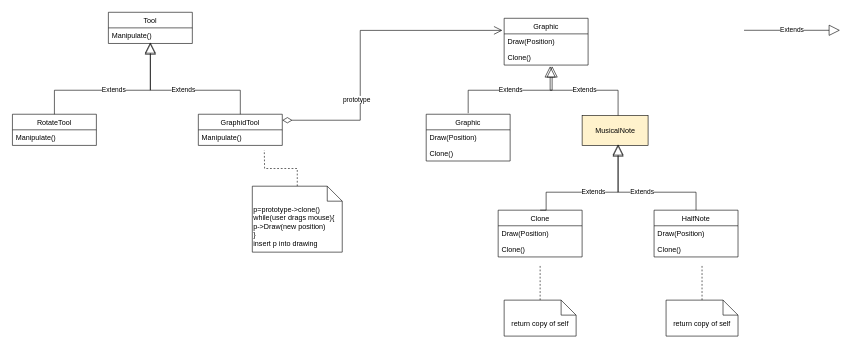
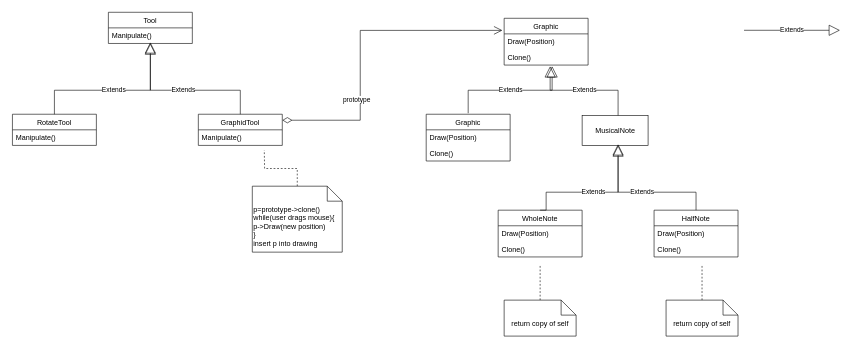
  <mxCell id="0" />
  <mxCell id="1" parent="0" />
  <mxCell id="2" value="Tool" style="swimlane;fontStyle=0;childLayout=stackLayout;horizontal=1;startSize=26;fillColor=none;horizontalStack=0;resizeParent=1;resizeParentMax=0;resizeLast=0;collapsible=1;marginBottom=0;" parent="1" vertex="1"><mxGeometry x="180" y="20" width="140" height="52" as="geometry" /></mxCell>
  <mxCell id="3" value="Manipulate()" style="text;strokeColor=none;fillColor=none;align=left;verticalAlign=top;spacingLeft=4;spacingRight=4;overflow=hidden;rotatable=0;points=[[0,0.5],[1,0.5]];portConstraint=eastwest;" parent="2" vertex="1"><mxGeometry y="26" width="140" height="26" as="geometry" /></mxCell>
  <mxCell id="4" value="RotateTool" style="swimlane;fontStyle=0;childLayout=stackLayout;horizontal=1;startSize=26;fillColor=none;horizontalStack=0;resizeParent=1;resizeParentMax=0;resizeLast=0;collapsible=1;marginBottom=0;" parent="1" vertex="1"><mxGeometry x="20" y="190" width="140" height="52" as="geometry" /></mxCell>
  <mxCell id="5" value="Manipulate()" style="text;strokeColor=none;fillColor=none;align=left;verticalAlign=top;spacingLeft=4;spacingRight=4;overflow=hidden;rotatable=0;points=[[0,0.5],[1,0.5]];portConstraint=eastwest;" parent="4" vertex="1"><mxGeometry y="26" width="140" height="26" as="geometry" /></mxCell>
  <mxCell id="6" value="GraphidTool" style="swimlane;fontStyle=0;childLayout=stackLayout;horizontal=1;startSize=26;fillColor=none;horizontalStack=0;resizeParent=1;resizeParentMax=0;resizeLast=0;collapsible=1;marginBottom=0;" parent="1" vertex="1"><mxGeometry x="330" y="190" width="140" height="52" as="geometry" /></mxCell>
  <mxCell id="7" value="Manipulate()" style="text;strokeColor=none;fillColor=none;align=left;verticalAlign=top;spacingLeft=4;spacingRight=4;overflow=hidden;rotatable=0;points=[[0,0.5],[1,0.5]];portConstraint=eastwest;" parent="6" vertex="1"><mxGeometry y="26" width="140" height="26" as="geometry" /></mxCell>
  <mxCell id="8" style="edgeStyle=orthogonalEdgeStyle;rounded=0;orthogonalLoop=1;jettySize=auto;html=1;dashed=1;endArrow=none;endFill=0;" edge="1" parent="1" source="9"><mxGeometry relative="1" as="geometry"><mxPoint x="440" y="250" as="targetPoint" /></mxGeometry></mxCell>
  <mxCell id="9" value="p=prototype-&amp;gt;clone()&lt;br&gt;while(user drags mouse){&lt;br&gt;p-&amp;gt;Draw(new position)&lt;br&gt;}&lt;br&gt;insert p into drawing" style="shape=note2;boundedLbl=1;whiteSpace=wrap;html=1;size=25;verticalAlign=top;align=left;fontSize=12;" parent="1" vertex="1"><mxGeometry x="420" y="310" width="150" height="110" as="geometry" /></mxCell>
  <mxCell id="10" value="Graphic" style="swimlane;fontStyle=0;childLayout=stackLayout;horizontal=1;startSize=26;fillColor=none;horizontalStack=0;resizeParent=1;resizeParentMax=0;resizeLast=0;collapsible=1;marginBottom=0;" parent="1" vertex="1"><mxGeometry x="840" y="30" width="140" height="78" as="geometry" /></mxCell>
  <mxCell id="11" value="Draw(Position)" style="text;strokeColor=none;fillColor=none;align=left;verticalAlign=top;spacingLeft=4;spacingRight=4;overflow=hidden;rotatable=0;points=[[0,0.5],[1,0.5]];portConstraint=eastwest;" parent="10" vertex="1"><mxGeometry y="26" width="140" height="26" as="geometry" /></mxCell>
  <mxCell id="12" value="Clone()" style="text;strokeColor=none;fillColor=none;align=left;verticalAlign=top;spacingLeft=4;spacingRight=4;overflow=hidden;rotatable=0;points=[[0,0.5],[1,0.5]];portConstraint=eastwest;" parent="10" vertex="1"><mxGeometry y="52" width="140" height="26" as="geometry" /></mxCell>
  <mxCell id="13" value="Graphic" style="swimlane;fontStyle=0;childLayout=stackLayout;horizontal=1;startSize=26;fillColor=none;horizontalStack=0;resizeParent=1;resizeParentMax=0;resizeLast=0;collapsible=1;marginBottom=0;" parent="1" vertex="1"><mxGeometry x="710" y="190" width="140" height="78" as="geometry" /></mxCell>
  <mxCell id="14" value="Draw(Position)" style="text;strokeColor=none;fillColor=none;align=left;verticalAlign=top;spacingLeft=4;spacingRight=4;overflow=hidden;rotatable=0;points=[[0,0.5],[1,0.5]];portConstraint=eastwest;" parent="13" vertex="1"><mxGeometry y="26" width="140" height="26" as="geometry" /></mxCell>
  <mxCell id="15" value="Clone()" style="text;strokeColor=none;fillColor=none;align=left;verticalAlign=top;spacingLeft=4;spacingRight=4;overflow=hidden;rotatable=0;points=[[0,0.5],[1,0.5]];portConstraint=eastwest;" parent="13" vertex="1"><mxGeometry y="52" width="140" height="26" as="geometry" /></mxCell>
- <mxCell id="16" value="Clone" style="swimlane;fontStyle=0;childLayout=stackLayout;horizontal=1;startSize=26;fillColor=none;horizontalStack=0;resizeParent=1;resizeParentMax=0;resizeLast=0;collapsible=1;marginBottom=0;" parent="1" vertex="1"><mxGeometry x="830" y="350" width="140" height="78" as="geometry" /></mxCell>
+ <mxCell id="16" value="WholeNote" style="swimlane;fontStyle=0;childLayout=stackLayout;horizontal=1;startSize=26;fillColor=none;horizontalStack=0;resizeParent=1;resizeParentMax=0;resizeLast=0;collapsible=1;marginBottom=0;" parent="1" vertex="1"><mxGeometry x="830" y="350" width="140" height="78" as="geometry" /></mxCell>
  <mxCell id="17" value="Draw(Position)" style="text;strokeColor=none;fillColor=none;align=left;verticalAlign=top;spacingLeft=4;spacingRight=4;overflow=hidden;rotatable=0;points=[[0,0.5],[1,0.5]];portConstraint=eastwest;" parent="16" vertex="1"><mxGeometry y="26" width="140" height="26" as="geometry" /></mxCell>
  <mxCell id="18" value="Clone()" style="text;strokeColor=none;fillColor=none;align=left;verticalAlign=top;spacingLeft=4;spacingRight=4;overflow=hidden;rotatable=0;points=[[0,0.5],[1,0.5]];portConstraint=eastwest;" parent="16" vertex="1"><mxGeometry y="52" width="140" height="26" as="geometry" /></mxCell>
- <mxCell id="19" value="MusicalNote" style="html=1;fillColor=#fff2cc;" parent="1" vertex="1"><mxGeometry x="970" y="192" width="110" height="50" as="geometry" /></mxCell>
+ <mxCell id="19" value="MusicalNote" style="html=1;" parent="1" vertex="1"><mxGeometry x="970" y="192" width="110" height="50" as="geometry" /></mxCell>
  <mxCell id="20" value="HalfNote" style="swimlane;fontStyle=0;childLayout=stackLayout;horizontal=1;startSize=26;fillColor=none;horizontalStack=0;resizeParent=1;resizeParentMax=0;resizeLast=0;collapsible=1;marginBottom=0;" parent="1" vertex="1"><mxGeometry x="1090" y="350" width="140" height="78" as="geometry" /></mxCell>
  <mxCell id="21" value="Draw(Position)" style="text;strokeColor=none;fillColor=none;align=left;verticalAlign=top;spacingLeft=4;spacingRight=4;overflow=hidden;rotatable=0;points=[[0,0.5],[1,0.5]];portConstraint=eastwest;" parent="20" vertex="1"><mxGeometry y="26" width="140" height="26" as="geometry" /></mxCell>
  <mxCell id="22" value="Clone()" style="text;strokeColor=none;fillColor=none;align=left;verticalAlign=top;spacingLeft=4;spacingRight=4;overflow=hidden;rotatable=0;points=[[0,0.5],[1,0.5]];portConstraint=eastwest;" parent="20" vertex="1"><mxGeometry y="52" width="140" height="26" as="geometry" /></mxCell>
  <mxCell id="23" value="Extends" style="endArrow=block;endSize=16;endFill=0;html=1;rounded=0;exitX=0.5;exitY=0;exitDx=0;exitDy=0;edgeStyle=orthogonalEdgeStyle;" parent="1" source="4" target="3" edge="1"><mxGeometry width="160" relative="1" as="geometry"><mxPoint x="150" y="150" as="sourcePoint" /><mxPoint x="310" y="150" as="targetPoint" /><Array as="points"><mxPoint x="90" y="150" /><mxPoint x="250" y="150" /></Array></mxGeometry></mxCell>
  <mxCell id="24" value="Extends" style="endArrow=block;endSize=16;endFill=0;html=1;rounded=0;exitX=0.5;exitY=0;exitDx=0;exitDy=0;edgeStyle=orthogonalEdgeStyle;" parent="1" source="6" edge="1"><mxGeometry width="160" relative="1" as="geometry"><mxPoint x="250" y="150" as="sourcePoint" /><mxPoint x="250" y="70" as="targetPoint" /><Array as="points"><mxPoint x="400" y="150" /><mxPoint x="250" y="150" /></Array></mxGeometry></mxCell>
  <mxCell id="25" value="Extends" style="endArrow=block;endSize=16;endFill=0;html=1;rounded=0;edgeStyle=orthogonalEdgeStyle;entryX=0.548;entryY=1.077;entryDx=0;entryDy=0;entryPerimeter=0;" parent="1" source="19" target="12" edge="1"><mxGeometry width="160" relative="1" as="geometry"><mxPoint x="1310" y="170" as="sourcePoint" /><mxPoint x="1210" y="80" as="targetPoint" /><Array as="points"><mxPoint x="1030" y="150" /><mxPoint x="917" y="150" /></Array></mxGeometry></mxCell>
  <mxCell id="26" value="Extends" style="endArrow=block;endSize=16;endFill=0;html=1;rounded=0;edgeStyle=orthogonalEdgeStyle;" parent="1" edge="1"><mxGeometry width="160" relative="1" as="geometry"><mxPoint x="1240" y="50" as="sourcePoint" /><mxPoint x="1400" y="50" as="targetPoint" /></mxGeometry></mxCell>
  <mxCell id="27" value="Extends" style="endArrow=block;endSize=16;endFill=0;html=1;rounded=0;edgeStyle=orthogonalEdgeStyle;" parent="1" edge="1"><mxGeometry width="160" relative="1" as="geometry"><mxPoint x="780" y="188.33" as="sourcePoint" /><mxPoint x="920" y="110" as="targetPoint" /><Array as="points"><mxPoint x="780" y="150" /><mxPoint x="920" y="150" /></Array></mxGeometry></mxCell>
  <mxCell id="28" style="edgeStyle=orthogonalEdgeStyle;rounded=0;orthogonalLoop=1;jettySize=auto;html=1;endArrow=none;endFill=0;dashed=1;" edge="1" parent="1" source="29"><mxGeometry relative="1" as="geometry"><mxPoint x="900" y="440" as="targetPoint" /></mxGeometry></mxCell>
  <mxCell id="29" value="return copy of self" style="shape=note2;boundedLbl=1;whiteSpace=wrap;html=1;size=25;verticalAlign=top;align=center;fontSize=12;" vertex="1" parent="1"><mxGeometry x="840" y="500" width="120" height="60" as="geometry" /></mxCell>
  <mxCell id="30" style="edgeStyle=orthogonalEdgeStyle;rounded=0;orthogonalLoop=1;jettySize=auto;html=1;dashed=1;endArrow=none;endFill=0;" edge="1" parent="1" source="31"><mxGeometry relative="1" as="geometry"><mxPoint x="1170" y="440" as="targetPoint" /></mxGeometry></mxCell>
  <mxCell id="31" value="return copy of self" style="shape=note2;boundedLbl=1;whiteSpace=wrap;html=1;size=25;verticalAlign=top;align=center;fontSize=12;" vertex="1" parent="1"><mxGeometry x="1110" y="500" width="120" height="60" as="geometry" /></mxCell>
  <mxCell id="32" value="Extends" style="endArrow=block;endSize=16;endFill=0;html=1;rounded=0;exitX=0.5;exitY=0;exitDx=0;exitDy=0;edgeStyle=orthogonalEdgeStyle;" edge="1" parent="1" source="16"><mxGeometry width="160" relative="1" as="geometry"><mxPoint x="870" y="360" as="sourcePoint" /><mxPoint x="1030" y="242" as="targetPoint" /><Array as="points"><mxPoint x="910" y="350" /><mxPoint x="910" y="320" /><mxPoint x="1030" y="320" /></Array></mxGeometry></mxCell>
  <mxCell id="33" value="Extends" style="endArrow=block;endSize=16;endFill=0;html=1;rounded=0;exitX=0.5;exitY=0;exitDx=0;exitDy=0;edgeStyle=orthogonalEdgeStyle;" edge="1" parent="1" source="20"><mxGeometry width="160" relative="1" as="geometry"><mxPoint x="1070" y="290" as="sourcePoint" /><mxPoint x="1030" y="240" as="targetPoint" /><Array as="points"><mxPoint x="1160" y="320" /><mxPoint x="1030" y="320" /></Array></mxGeometry></mxCell>
  <mxCell id="34" value="" style="endArrow=open;html=1;endSize=12;startArrow=diamondThin;startSize=14;startFill=0;edgeStyle=orthogonalEdgeStyle;align=left;verticalAlign=bottom;rounded=0;entryX=-0.021;entryY=-0.224;entryDx=0;entryDy=0;entryPerimeter=0;" edge="1" parent="1" target="11"><mxGeometry x="-1" y="3" relative="1" as="geometry"><mxPoint x="470" y="200" as="sourcePoint" /><mxPoint x="630" y="200" as="targetPoint" /><Array as="points"><mxPoint x="600" y="200" /><mxPoint x="600" y="50" /></Array></mxGeometry></mxCell>
  <mxCell id="35" value="prototype" style="edgeLabel;html=1;align=center;verticalAlign=middle;resizable=0;points=[];" vertex="1" connectable="0" parent="34"><mxGeometry x="-0.36" y="7" relative="1" as="geometry"><mxPoint as="offset" /></mxGeometry></mxCell>
